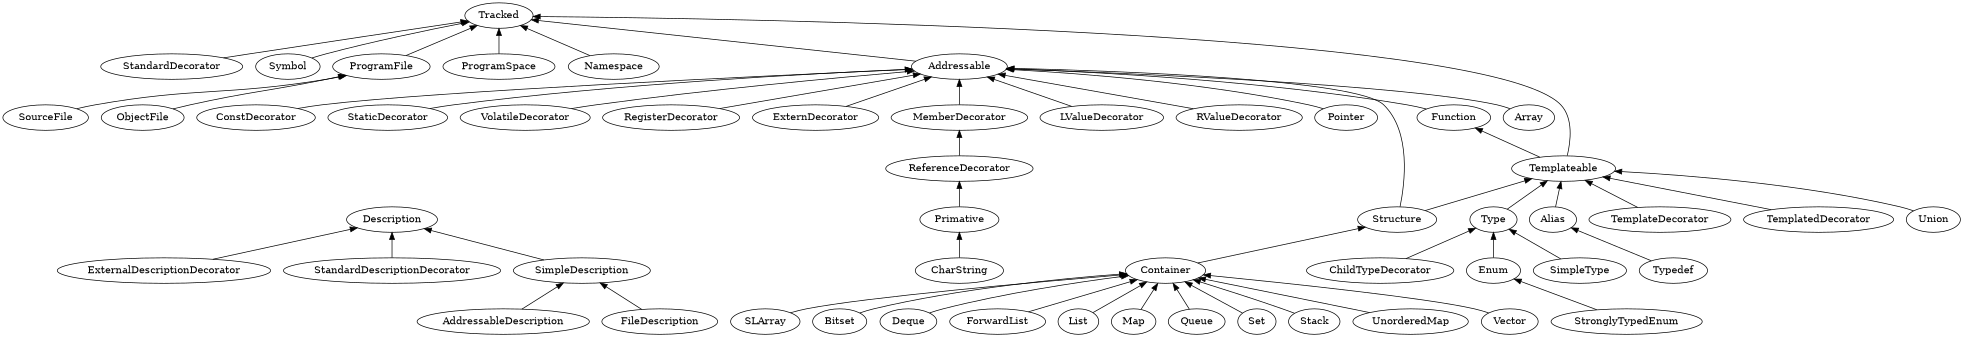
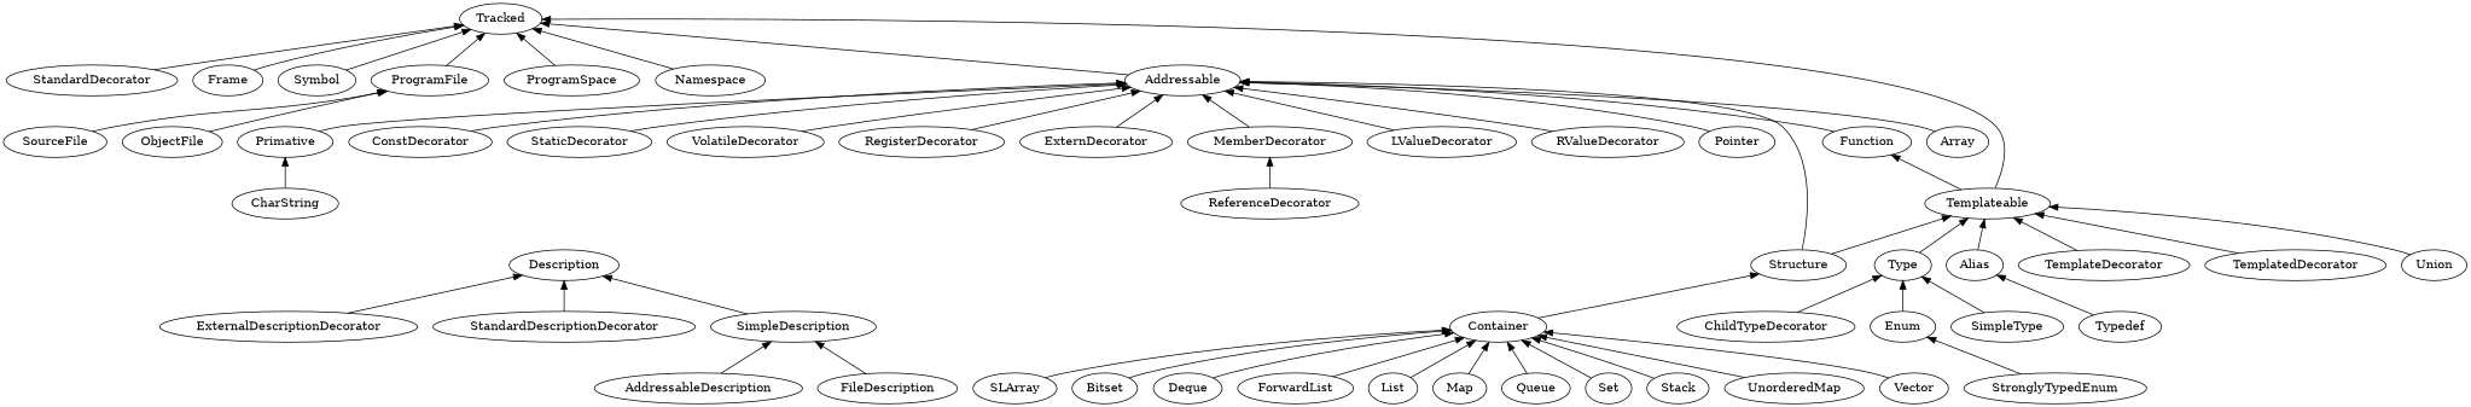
  digraph {
    rankdir=BT
    SimpleDescription
    Description
    AddressableDescription
    ExternalDescriptionDecorator
    StandardDescriptionDecorator
    FileDescription
    Templateable
    Tracked
    Function
    StandardDecorator
+   Frame
    Type
    ChildTypeDecorator
    Typedef
    Alias
    Symbol
    TemplateDecorator
    TemplatedDecorator
    Union
    Enum
    ProgramFile
    SourceFile
    ObjectFile
    ProgramSpace
    Namespace
    SimpleType
    StronglyTypedEnum
    Addressable
    Primative
    CharString
    ConstDecorator
    StaticDecorator
    VolatileDecorator
    RegisterDecorator
    ExternDecorator
    ReferenceDecorator
    MemberDecorator
    LValueDecorator
    RValueDecorator
    Pointer
    Structure
    Array
    Container
    SLArray
    Bitset
    Deque
    ForwardList
    List
    Map
    Queue
    Set
    Stack
    UnorderedMap
    Vector
    SimpleDescription -> Description
    AddressableDescription -> SimpleDescription
    ExternalDescriptionDecorator -> Description
    StandardDescriptionDecorator -> Description
    FileDescription -> SimpleDescription
    Templateable -> Tracked
    Templateable -> Function
    Function -> Addressable
    StandardDecorator -> Tracked
+   Frame -> Tracked
    Type -> Templateable
    ChildTypeDecorator -> Type
    Typedef -> Alias
    Alias -> Templateable
    Symbol -> Tracked
    TemplateDecorator -> Templateable
    TemplatedDecorator -> Templateable
    Union -> Templateable
    Enum -> Type
    ProgramFile -> Tracked
    SourceFile -> ProgramFile
    ObjectFile -> ProgramFile
    ProgramSpace -> Tracked
    Namespace -> Tracked
    SimpleType -> Type
    StronglyTypedEnum -> Enum
    Addressable -> Tracked
-   Primative -> ReferenceDecorator
+   Primative -> Addressable
    CharString -> Primative
    ConstDecorator -> Addressable
    StaticDecorator -> Addressable
    VolatileDecorator -> Addressable
    RegisterDecorator -> Addressable
    ExternDecorator -> Addressable
    ReferenceDecorator -> MemberDecorator
    MemberDecorator -> Addressable
    LValueDecorator -> Addressable
    RValueDecorator -> Addressable
    Pointer -> Addressable
    Structure -> Templateable
    Structure -> Addressable
    Array -> Addressable
    Container -> Structure
    SLArray -> Container
    Bitset -> Container
    Deque -> Container
    ForwardList -> Container
    List -> Container
    Map -> Container
    Queue -> Container
    Set -> Container
    Stack -> Container
    UnorderedMap -> Container
    Vector -> Container
  }
